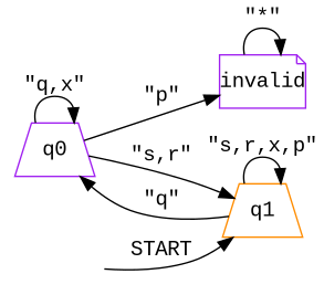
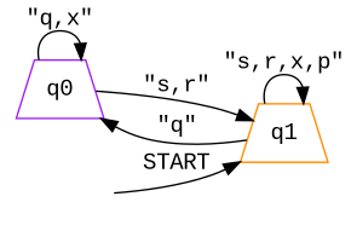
  digraph {
    rankdir=LR
    fontname="Liberation Mono"
    node [margin=0 shape=trapezium color=purple fontname="Liberation Mono"]
    edge [fontname="Liberation Mono"]
    q0
    q1 [color=darkorange]
-   invalid [shape=note]
    start0 [shape=none style=invis margin="" color=""]
    q0 -> q0 [label="\"q,x\""]
    q0 -> q1 [label="\"s,r\""]
-   q0 -> invalid [label="\"p\""]
    q1 -> q0 [label="\"q\""]
    q1 -> q1 [label="\"s,r,x,p\""]
-   invalid -> invalid [label="\"*\""]
    start0 -> q1 [label=START]
  }
